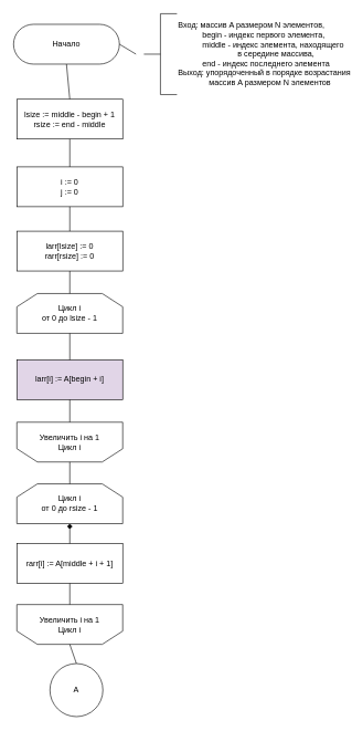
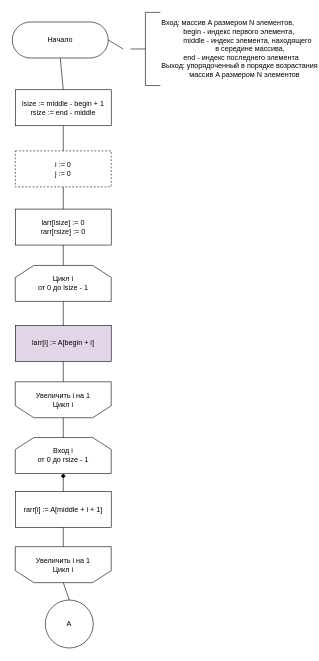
  <mxCell id="0" />
  <mxCell id="1" parent="0" />
  <mxCell id="2" value="" style="endArrow=none;html=1;rounded=0;exitX=0.5;exitY=0;exitDx=0;exitDy=0;entryX=0.5;entryY=1;entryDx=0;entryDy=0;" parent="1" source="6" edge="1" target="4"><mxGeometry width="50" height="50" relative="1" as="geometry"><mxPoint x="116" y="154" as="sourcePoint" /><mxPoint x="116" y="111" as="targetPoint" /></mxGeometry></mxCell>
  <mxCell id="3" value="&lt;div&gt;Вход: массив A размером N элементов,&lt;/div&gt;&lt;div&gt;&amp;nbsp;&amp;nbsp;&amp;nbsp;&amp;nbsp;&amp;nbsp;&amp;nbsp;&amp;nbsp;&amp;nbsp;&amp;nbsp;&amp;nbsp; begin - индекс первого элемента,&lt;/div&gt;&lt;div&gt;&amp;nbsp;&amp;nbsp;&amp;nbsp;&amp;nbsp;&amp;nbsp;&amp;nbsp;&amp;nbsp;&amp;nbsp;&amp;nbsp;&amp;nbsp; middle - индекс элемента, находящего &lt;br&gt;&lt;/div&gt;&lt;div&gt;&amp;nbsp;&amp;nbsp;&amp;nbsp;&amp;nbsp;&amp;nbsp;&amp;nbsp;&amp;nbsp;&amp;nbsp;&amp;nbsp;&amp;nbsp;&amp;nbsp;&amp;nbsp;&amp;nbsp;&amp;nbsp;&amp;nbsp;&amp;nbsp;&amp;nbsp;&amp;nbsp;&amp;nbsp;&amp;nbsp;&amp;nbsp;&amp;nbsp;&amp;nbsp;&amp;nbsp;&amp;nbsp;&amp;nbsp; в середине массива,&lt;br&gt;&lt;/div&gt;&lt;div&gt;&lt;span style=&quot;white-space: pre;&quot;&gt;&#09;&lt;/span&gt;&amp;nbsp;&amp;nbsp; end - индекс последнего элемента&lt;br&gt;&lt;/div&gt;&lt;div&gt;Выход: упорядоченный в порядке возрастания &lt;br&gt;&lt;/div&gt;&lt;div&gt;&amp;nbsp;&amp;nbsp;&amp;nbsp;&amp;nbsp;&amp;nbsp;&amp;nbsp;&amp;nbsp;&amp;nbsp;&amp;nbsp;&amp;nbsp;&amp;nbsp;&amp;nbsp;&amp;nbsp; массив A размером N элементов&amp;nbsp;&lt;/div&gt;" style="strokeWidth=1;html=1;shape=mxgraph.flowchart.annotation_2;align=left;labelPosition=right;pointerEvents=1;verticalAlign=middle;" parent="1" vertex="1"><mxGeometry x="217" y="20" width="50" height="122" as="geometry" /></mxCell>
  <mxCell id="4" value="Начало" style="rounded=1;whiteSpace=wrap;html=1;strokeWidth=1;imageHeight=24;imageWidth=24;arcSize=50;" parent="1" vertex="1"><mxGeometry x="20" y="36" width="160" height="60" as="geometry" /></mxCell>
  <mxCell id="5" value="" style="endArrow=none;html=1;rounded=0;entryX=1;entryY=0.5;entryDx=0;entryDy=0;" parent="1" edge="1" target="4"><mxGeometry width="50" height="50" relative="1" as="geometry"><mxPoint x="205" y="81" as="sourcePoint" /><mxPoint x="207" y="80.89" as="targetPoint" /></mxGeometry></mxCell>
  <mxCell id="6" value="&lt;div&gt;lsize := middle - begin + 1&lt;/div&gt;&lt;div&gt;rsize := end - middle&lt;br&gt;&lt;/div&gt;" style="rounded=0;whiteSpace=wrap;html=1;" parent="1" vertex="1"><mxGeometry x="25" y="149" width="160" height="60" as="geometry" /></mxCell>
- <mxCell id="7" value="&lt;div&gt;i := 0&lt;/div&gt;&lt;div&gt;j := 0&lt;br&gt;&lt;/div&gt;" style="rounded=0;whiteSpace=wrap;html=1;" vertex="1" parent="1"><mxGeometry x="25" y="251" width="160" height="60" as="geometry" /></mxCell>
+ <mxCell id="7" value="&lt;div&gt;i := 0&lt;/div&gt;&lt;div&gt;j := 0&lt;br&gt;&lt;/div&gt;" style="rounded=0;whiteSpace=wrap;html=1;dashed=1;" vertex="1" parent="1"><mxGeometry x="25" y="251" width="160" height="60" as="geometry" /></mxCell>
  <mxCell id="8" value="&lt;div&gt;larr[lsize] := 0&lt;br&gt;&lt;/div&gt;&lt;div&gt;rarr[rsize] := 0&lt;br&gt;&lt;/div&gt;" style="rounded=0;whiteSpace=wrap;html=1;" vertex="1" parent="1"><mxGeometry x="25" y="348" width="160" height="60" as="geometry" /></mxCell>
  <mxCell id="9" value="Цикл i&lt;br&gt;от 0 до lsize - 1" style="strokeWidth=1;html=1;shape=stencil(1VbBcoIwEP0ajjiRjFaPHWpPjhcPPa+4asaQMAlV+/eNLEwJFktjL53hkH0L7+1bsoGIp/YABUYJU5BjxF+iJFlqXThgKXJRutAtD5SYMgrPFM5nFIItMCsJO4ERsJFIGVsafcSz2JY1g1AHNMTKFxF7dvdcL55mWilHIrSyXqaVd2QglHuWXYiMjSYk81HHFBVOIccSjYd+2VsRECWvwUrjYUrrACXfUaP7k9Lb75XGYUqLkO51tcYDxVYBvtiIJR25+Wyg3jpIbx7qLqiXzdQFuOvR46lD+gaQpxvIjnuj39X22yoLuA73TaJJ5/qErU3X6dW9BjQMUqgWw9PDDJ0G/gHFdBAFmMwtjD/oxvdxieEibGx0CddX4eUkmD3GjiXeSdh7KXtGLFpwPW9NtTygWt8w+09+/WInk0fthuyQkI2eSW3xznng8Jthq9CeCeXpThu8M7o7ISV9ovtOhRuCCqVfhgr4BA==);whiteSpace=wrap;shadow=0;comic=0;direction=east;" vertex="1" parent="1"><mxGeometry x="25" y="442" width="160" height="60" as="geometry" /></mxCell>
  <mxCell id="10" value="larr[i] := A[begin + i]" style="rounded=0;whiteSpace=wrap;html=1;fillColor=#e1d5e7;" vertex="1" parent="1"><mxGeometry x="25" y="542" width="160" height="60" as="geometry" /></mxCell>
  <mxCell id="11" value="Увеличить i на 1&lt;br&gt;Цикл i" style="strokeWidth=1;html=1;shape=stencil(1VbBcoIwEP0ajjiRjFaPHWpPjhcPPa+4asaQMAlV+/eNLEwJFktjL53hkH0L7+1bsoGIp/YABUYJU5BjxF+iJFlqXThgKXJRutAtD5SYMgrPFM5nFIItMCsJO4ERsJFIGVsafcSz2JY1g1AHNMTKFxF7dvdcL55mWilHIrSyXqaVd2QglHuWXYiMjSYk81HHFBVOIccSjYd+2VsRECWvwUrjYUrrACXfUaP7k9Lb75XGYUqLkO51tcYDxVYBvtiIJR25+Wyg3jpIbx7qLqiXzdQFuOvR46lD+gaQpxvIjnuj39X22yoLuA73TaJJ5/qErU3X6dW9BjQMUqgWw9PDDJ0G/gHFdBAFmMwtjD/oxvdxieEibGx0CddX4eUkmD3GjiXeSdh7KXtGLFpwPW9NtTygWt8w+09+/WInk0fthuyQkI2eSW3xznng8Jthq9CeCeXpThu8M7o7ISV9ovtOhRuCCqVfhgr4BA==);whiteSpace=wrap;shadow=0;comic=0;direction=west;" vertex="1" parent="1"><mxGeometry x="25" y="636" width="160" height="60" as="geometry" /></mxCell>
- <mxCell id="12" value="Цикл i&lt;br&gt;от 0 до rsize - 1" style="strokeWidth=1;html=1;shape=stencil(1VbBcoIwEP0ajjiRjFaPHWpPjhcPPa+4asaQMAlV+/eNLEwJFktjL53hkH0L7+1bsoGIp/YABUYJU5BjxF+iJFlqXThgKXJRutAtD5SYMgrPFM5nFIItMCsJO4ERsJFIGVsafcSz2JY1g1AHNMTKFxF7dvdcL55mWilHIrSyXqaVd2QglHuWXYiMjSYk81HHFBVOIccSjYd+2VsRECWvwUrjYUrrACXfUaP7k9Lb75XGYUqLkO51tcYDxVYBvtiIJR25+Wyg3jpIbx7qLqiXzdQFuOvR46lD+gaQpxvIjnuj39X22yoLuA73TaJJ5/qErU3X6dW9BjQMUqgWw9PDDJ0G/gHFdBAFmMwtjD/oxvdxieEibGx0CddX4eUkmD3GjiXeSdh7KXtGLFpwPW9NtTygWt8w+09+/WInk0fthuyQkI2eSW3xznng8Jthq9CeCeXpThu8M7o7ISV9ovtOhRuCCqVfhgr4BA==);whiteSpace=wrap;shadow=0;comic=0;direction=east;" vertex="1" parent="1"><mxGeometry x="25" y="729" width="160" height="60" as="geometry" /></mxCell>
+ <mxCell id="12" value="Вход i&lt;br&gt;от 0 до rsize - 1" style="strokeWidth=1;html=1;shape=stencil(1VbBcoIwEP0ajjiRjFaPHWpPjhcPPa+4asaQMAlV+/eNLEwJFktjL53hkH0L7+1bsoGIp/YABUYJU5BjxF+iJFlqXThgKXJRutAtD5SYMgrPFM5nFIItMCsJO4ERsJFIGVsafcSz2JY1g1AHNMTKFxF7dvdcL55mWilHIrSyXqaVd2QglHuWXYiMjSYk81HHFBVOIccSjYd+2VsRECWvwUrjYUrrACXfUaP7k9Lb75XGYUqLkO51tcYDxVYBvtiIJR25+Wyg3jpIbx7qLqiXzdQFuOvR46lD+gaQpxvIjnuj39X22yoLuA73TaJJ5/qErU3X6dW9BjQMUqgWw9PDDJ0G/gHFdBAFmMwtjD/oxvdxieEibGx0CddX4eUkmD3GjiXeSdh7KXtGLFpwPW9NtTygWt8w+09+/WInk0fthuyQkI2eSW3xznng8Jthq9CeCeXpThu8M7o7ISV9ovtOhRuCCqVfhgr4BA==);whiteSpace=wrap;shadow=0;comic=0;direction=east;" vertex="1" parent="1"><mxGeometry x="25" y="729" width="160" height="60" as="geometry" /></mxCell>
  <mxCell id="13" value="rarr[i] := A[middle + i + 1]" style="rounded=0;whiteSpace=wrap;html=1;" vertex="1" parent="1"><mxGeometry x="25" y="819" width="160" height="60" as="geometry" /></mxCell>
  <mxCell id="14" value="Увеличить i на 1&lt;br&gt;Цикл i" style="strokeWidth=1;html=1;shape=stencil(1VbBcoIwEP0ajjiRjFaPHWpPjhcPPa+4asaQMAlV+/eNLEwJFktjL53hkH0L7+1bsoGIp/YABUYJU5BjxF+iJFlqXThgKXJRutAtD5SYMgrPFM5nFIItMCsJO4ERsJFIGVsafcSz2JY1g1AHNMTKFxF7dvdcL55mWilHIrSyXqaVd2QglHuWXYiMjSYk81HHFBVOIccSjYd+2VsRECWvwUrjYUrrACXfUaP7k9Lb75XGYUqLkO51tcYDxVYBvtiIJR25+Wyg3jpIbx7qLqiXzdQFuOvR46lD+gaQpxvIjnuj39X22yoLuA73TaJJ5/qErU3X6dW9BjQMUqgWw9PDDJ0G/gHFdBAFmMwtjD/oxvdxieEibGx0CddX4eUkmD3GjiXeSdh7KXtGLFpwPW9NtTygWt8w+09+/WInk0fthuyQkI2eSW3xznng8Jthq9CeCeXpThu8M7o7ISV9ovtOhRuCCqVfhgr4BA==);whiteSpace=wrap;shadow=0;comic=0;direction=west;" vertex="1" parent="1"><mxGeometry x="25" y="911" width="160" height="60" as="geometry" /></mxCell>
  <mxCell id="15" value="А" style="ellipse;whiteSpace=wrap;html=1;aspect=fixed;" vertex="1" parent="1"><mxGeometry x="75" y="1000" width="80" height="80" as="geometry" /></mxCell>
  <mxCell id="16" value="" style="endArrow=none;html=1;rounded=0;exitX=0.5;exitY=0;exitDx=0;exitDy=0;entryX=0.5;entryY=0;entryDx=0;entryDy=0;entryPerimeter=0;" edge="1" parent="1" source="15" target="14"><mxGeometry width="50" height="50" relative="1" as="geometry"><mxPoint x="135" y="880" as="sourcePoint" /><mxPoint x="185" y="830" as="targetPoint" /></mxGeometry></mxCell>
  <mxCell id="17" value="" style="endArrow=none;html=1;rounded=0;exitX=0.5;exitY=1;exitDx=0;exitDy=0;exitPerimeter=0;entryX=0.5;entryY=1;entryDx=0;entryDy=0;" edge="1" parent="1" source="14" target="13"><mxGeometry width="50" height="50" relative="1" as="geometry"><mxPoint x="135" y="880" as="sourcePoint" /><mxPoint x="185" y="830" as="targetPoint" /></mxGeometry></mxCell>
  <mxCell id="18" value="" style="endArrow=diamond;html=1;rounded=0;entryX=0.5;entryY=1;entryDx=0;entryDy=0;entryPerimeter=0;exitX=0.5;exitY=0;exitDx=0;exitDy=0;" edge="1" parent="1" source="13" target="12"><mxGeometry width="50" height="50" relative="1" as="geometry"><mxPoint x="135" y="880" as="sourcePoint" /><mxPoint x="185" y="830" as="targetPoint" /></mxGeometry></mxCell>
  <mxCell id="19" value="" style="endArrow=none;html=1;rounded=0;entryX=0.5;entryY=0;entryDx=0;entryDy=0;entryPerimeter=0;exitX=0.5;exitY=0;exitDx=0;exitDy=0;exitPerimeter=0;" edge="1" parent="1" source="12" target="11"><mxGeometry width="50" height="50" relative="1" as="geometry"><mxPoint x="135" y="820" as="sourcePoint" /><mxPoint x="185" y="770" as="targetPoint" /></mxGeometry></mxCell>
  <mxCell id="20" value="" style="endArrow=none;html=1;rounded=0;entryX=0.5;entryY=1;entryDx=0;entryDy=0;exitX=0.5;exitY=1;exitDx=0;exitDy=0;exitPerimeter=0;" edge="1" parent="1" source="11" target="10"><mxGeometry width="50" height="50" relative="1" as="geometry"><mxPoint x="135" y="730" as="sourcePoint" /><mxPoint x="185" y="680" as="targetPoint" /></mxGeometry></mxCell>
  <mxCell id="21" value="" style="endArrow=none;html=1;rounded=0;entryX=0.5;entryY=1;entryDx=0;entryDy=0;entryPerimeter=0;exitX=0.5;exitY=0;exitDx=0;exitDy=0;" edge="1" parent="1" source="10" target="9"><mxGeometry width="50" height="50" relative="1" as="geometry"><mxPoint x="135" y="640" as="sourcePoint" /><mxPoint x="185" y="590" as="targetPoint" /></mxGeometry></mxCell>
  <mxCell id="22" value="" style="endArrow=none;html=1;rounded=0;entryX=0.5;entryY=1;entryDx=0;entryDy=0;exitX=0.5;exitY=0;exitDx=0;exitDy=0;exitPerimeter=0;" edge="1" parent="1" source="9" target="8"><mxGeometry width="50" height="50" relative="1" as="geometry"><mxPoint x="135" y="520" as="sourcePoint" /><mxPoint x="185" y="470" as="targetPoint" /></mxGeometry></mxCell>
  <mxCell id="23" value="" style="endArrow=none;html=1;rounded=0;entryX=0.5;entryY=0;entryDx=0;entryDy=0;exitX=0.5;exitY=1;exitDx=0;exitDy=0;" edge="1" parent="1" source="7" target="8"><mxGeometry width="50" height="50" relative="1" as="geometry"><mxPoint x="135" y="460" as="sourcePoint" /><mxPoint x="185" y="410" as="targetPoint" /></mxGeometry></mxCell>
  <mxCell id="24" value="" style="endArrow=none;html=1;rounded=0;entryX=0.5;entryY=1;entryDx=0;entryDy=0;exitX=0.5;exitY=0;exitDx=0;exitDy=0;" edge="1" parent="1" source="7" target="6"><mxGeometry width="50" height="50" relative="1" as="geometry"><mxPoint x="135" y="400" as="sourcePoint" /><mxPoint x="185" y="350" as="targetPoint" /></mxGeometry></mxCell>
